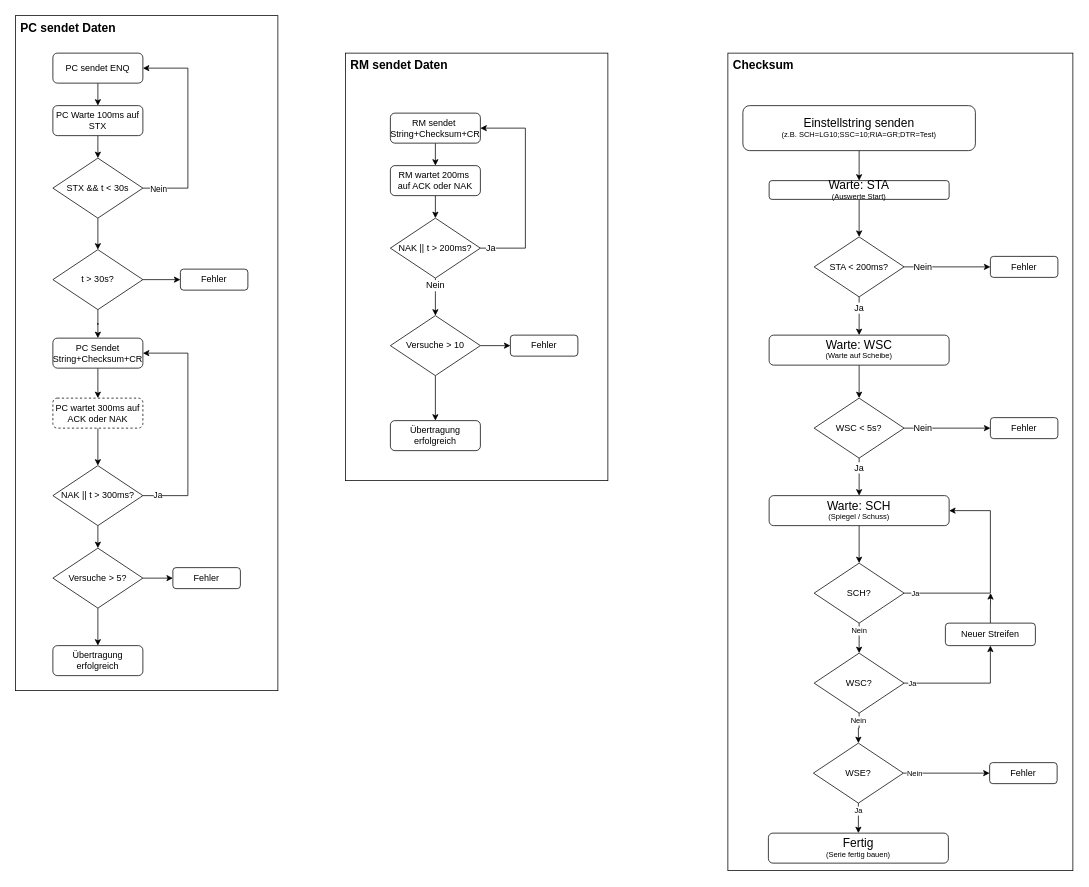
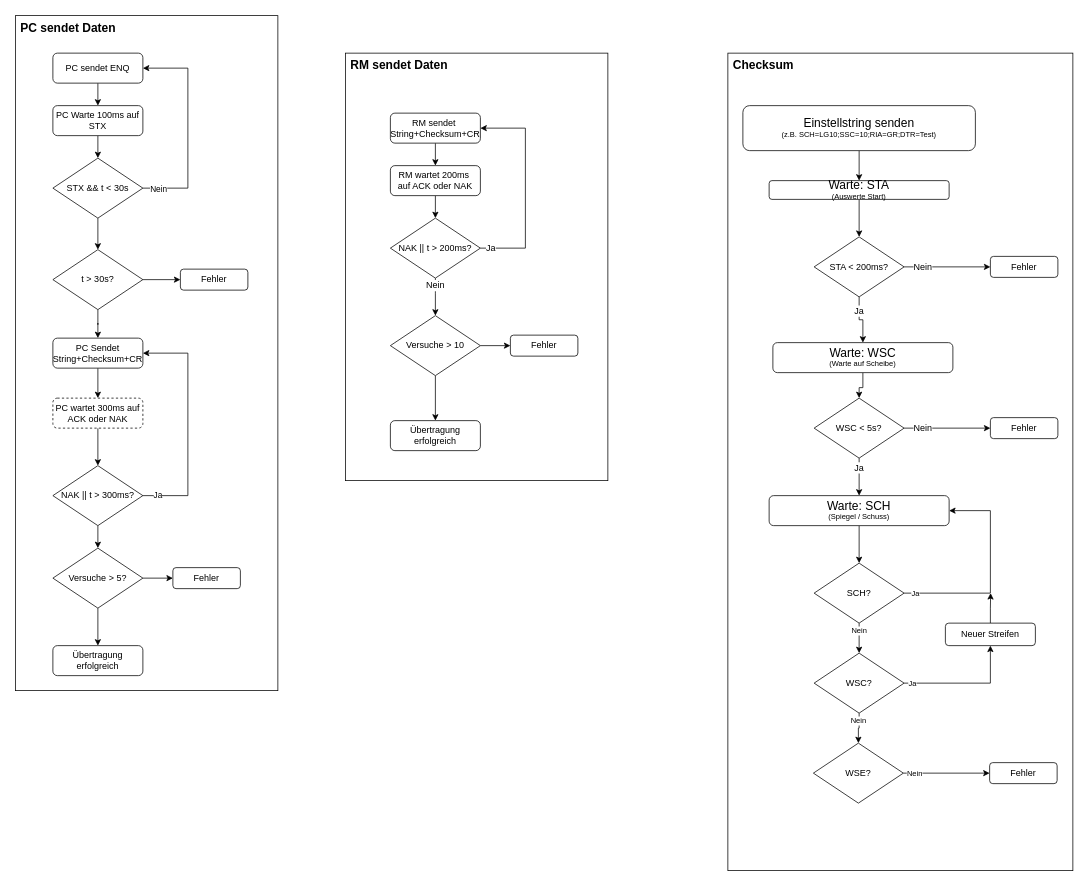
  <mxCell id="0" />
  <mxCell id="1" parent="0" />
  <mxCell id="2" value="RM sendet Daten" style="rounded=0;whiteSpace=wrap;html=1;align=left;verticalAlign=top;spacingLeft=5;fontSize=16;fontStyle=1" parent="1" vertex="1"><mxGeometry x="460" y="70" width="350" height="570" as="geometry" /></mxCell>
  <mxCell id="3" value="PC sendet Daten" style="rounded=0;whiteSpace=wrap;html=1;align=left;verticalAlign=top;spacingLeft=5;fontSize=16;fontStyle=1" parent="1" vertex="1"><mxGeometry x="20" y="20" width="350" height="900" as="geometry" /></mxCell>
  <mxCell id="4" style="edgeStyle=orthogonalEdgeStyle;rounded=0;orthogonalLoop=1;jettySize=auto;html=1;exitX=0.5;exitY=1;exitDx=0;exitDy=0;entryX=0.5;entryY=0;entryDx=0;entryDy=0;" parent="1" source="5" target="7" edge="1"><mxGeometry relative="1" as="geometry" /></mxCell>
  <mxCell id="5" value="PC sendet ENQ" style="rounded=1;whiteSpace=wrap;html=1;" parent="1" vertex="1"><mxGeometry x="70" y="70" width="120" height="40" as="geometry" /></mxCell>
  <mxCell id="6" style="edgeStyle=orthogonalEdgeStyle;rounded=0;orthogonalLoop=1;jettySize=auto;html=1;exitX=0.5;exitY=1;exitDx=0;exitDy=0;entryX=0.5;entryY=0;entryDx=0;entryDy=0;" parent="1" source="7" target="11" edge="1"><mxGeometry relative="1" as="geometry" /></mxCell>
  <mxCell id="7" value="PC Warte 100ms auf STX" style="rounded=1;whiteSpace=wrap;html=1;" parent="1" vertex="1"><mxGeometry x="70" y="140" width="120" height="40" as="geometry" /></mxCell>
  <mxCell id="8" style="edgeStyle=orthogonalEdgeStyle;rounded=0;orthogonalLoop=1;jettySize=auto;html=1;exitX=1;exitY=0.5;exitDx=0;exitDy=0;entryX=1;entryY=0.5;entryDx=0;entryDy=0;" parent="1" source="11" target="5" edge="1"><mxGeometry relative="1" as="geometry"><Array as="points"><mxPoint x="250" y="250" /><mxPoint x="250" y="90" /></Array></mxGeometry></mxCell>
  <mxCell id="9" value="Nein" style="edgeLabel;html=1;align=center;verticalAlign=middle;resizable=0;points=[];" parent="8" vertex="1" connectable="0"><mxGeometry x="-0.935" y="-1" relative="1" as="geometry"><mxPoint x="11" y="-1" as="offset" /></mxGeometry></mxCell>
  <mxCell id="10" style="edgeStyle=orthogonalEdgeStyle;rounded=0;orthogonalLoop=1;jettySize=auto;html=1;exitX=0.5;exitY=1;exitDx=0;exitDy=0;entryX=0.5;entryY=0;entryDx=0;entryDy=0;" parent="1" source="11" target="14" edge="1"><mxGeometry relative="1" as="geometry" /></mxCell>
  <mxCell id="11" value="STX &amp;amp;&amp;amp; t &amp;lt; 30s" style="rhombus;whiteSpace=wrap;html=1;" parent="1" vertex="1"><mxGeometry x="70" y="210" width="120" height="80" as="geometry" /></mxCell>
  <mxCell id="12" style="edgeStyle=orthogonalEdgeStyle;rounded=0;orthogonalLoop=1;jettySize=auto;html=1;exitX=1;exitY=0.5;exitDx=0;exitDy=0;" parent="1" source="14" target="15" edge="1"><mxGeometry relative="1" as="geometry"><mxPoint x="250" y="372.333" as="targetPoint" /></mxGeometry></mxCell>
  <mxCell id="13" value="" style="edgeStyle=orthogonalEdgeStyle;rounded=0;orthogonalLoop=1;jettySize=auto;html=1;" parent="1" source="14" target="17" edge="1"><mxGeometry relative="1" as="geometry" /></mxCell>
  <mxCell id="14" value="t &amp;gt; 30s?" style="rhombus;whiteSpace=wrap;html=1;" parent="1" vertex="1"><mxGeometry x="70" y="332" width="120" height="80" as="geometry" /></mxCell>
  <mxCell id="15" value="Fehler" style="rounded=1;whiteSpace=wrap;html=1;" parent="1" vertex="1"><mxGeometry x="240" y="358" width="90" height="28" as="geometry" /></mxCell>
  <mxCell id="16" style="edgeStyle=orthogonalEdgeStyle;rounded=0;orthogonalLoop=1;jettySize=auto;html=1;exitX=0.5;exitY=1;exitDx=0;exitDy=0;entryX=0.5;entryY=0;entryDx=0;entryDy=0;" parent="1" source="17" target="19" edge="1"><mxGeometry relative="1" as="geometry" /></mxCell>
  <mxCell id="17" value="PC Sendet&lt;br&gt;String+Checksum+CR" style="rounded=1;whiteSpace=wrap;html=1;" parent="1" vertex="1"><mxGeometry x="70" y="450" width="120" height="40" as="geometry" /></mxCell>
  <mxCell id="18" style="edgeStyle=orthogonalEdgeStyle;rounded=0;orthogonalLoop=1;jettySize=auto;html=1;exitX=0.5;exitY=1;exitDx=0;exitDy=0;entryX=0.5;entryY=0;entryDx=0;entryDy=0;" parent="1" source="19" target="22" edge="1"><mxGeometry relative="1" as="geometry" /></mxCell>
  <mxCell id="19" value="PC wartet 300ms auf&lt;br&gt;ACK oder NAK" style="rounded=1;whiteSpace=wrap;html=1;dashed=1;" parent="1" vertex="1"><mxGeometry x="70" y="530" width="120" height="40" as="geometry" /></mxCell>
  <mxCell id="20" value="Ja" style="edgeStyle=orthogonalEdgeStyle;rounded=0;orthogonalLoop=1;jettySize=auto;html=1;exitX=1;exitY=0.5;exitDx=0;exitDy=0;entryX=1;entryY=0.5;entryDx=0;entryDy=0;" parent="1" source="22" target="17" edge="1"><mxGeometry x="-0.871" relative="1" as="geometry"><Array as="points"><mxPoint x="250" y="660" /><mxPoint x="250" y="470" /></Array><mxPoint as="offset" /></mxGeometry></mxCell>
  <mxCell id="21" style="edgeStyle=orthogonalEdgeStyle;rounded=0;orthogonalLoop=1;jettySize=auto;html=1;exitX=0.5;exitY=1;exitDx=0;exitDy=0;entryX=0.5;entryY=0;entryDx=0;entryDy=0;" parent="1" source="22" target="25" edge="1"><mxGeometry relative="1" as="geometry" /></mxCell>
  <mxCell id="22" value="NAK || t &amp;gt; 300ms?" style="rhombus;whiteSpace=wrap;html=1;" parent="1" vertex="1"><mxGeometry x="70" y="620" width="120" height="80" as="geometry" /></mxCell>
  <mxCell id="23" style="edgeStyle=orthogonalEdgeStyle;rounded=0;orthogonalLoop=1;jettySize=auto;html=1;exitX=1;exitY=0.5;exitDx=0;exitDy=0;entryX=0;entryY=0.5;entryDx=0;entryDy=0;" parent="1" source="25" target="26" edge="1"><mxGeometry relative="1" as="geometry" /></mxCell>
  <mxCell id="24" style="edgeStyle=orthogonalEdgeStyle;rounded=0;orthogonalLoop=1;jettySize=auto;html=1;exitX=0.5;exitY=1;exitDx=0;exitDy=0;entryX=0.5;entryY=0;entryDx=0;entryDy=0;" parent="1" source="25" target="27" edge="1"><mxGeometry relative="1" as="geometry" /></mxCell>
  <mxCell id="25" value="Versuche &amp;gt; 5?" style="rhombus;whiteSpace=wrap;html=1;" parent="1" vertex="1"><mxGeometry x="70" y="730" width="120" height="80" as="geometry" /></mxCell>
  <mxCell id="26" value="Fehler" style="rounded=1;whiteSpace=wrap;html=1;" parent="1" vertex="1"><mxGeometry x="230" y="756" width="90" height="28" as="geometry" /></mxCell>
  <mxCell id="27" value="Übertragung erfolgreich" style="rounded=1;whiteSpace=wrap;html=1;" parent="1" vertex="1"><mxGeometry x="70" y="860" width="120" height="40" as="geometry" /></mxCell>
  <mxCell id="28" style="edgeStyle=orthogonalEdgeStyle;rounded=0;orthogonalLoop=1;jettySize=auto;html=1;exitX=0.5;exitY=1;exitDx=0;exitDy=0;entryX=0.5;entryY=0;entryDx=0;entryDy=0;fontSize=16;" parent="1" source="29" target="31" edge="1"><mxGeometry relative="1" as="geometry" /></mxCell>
  <mxCell id="29" value="RM sendet&amp;nbsp;&lt;br&gt;String+Checksum+CR" style="rounded=1;whiteSpace=wrap;html=1;" parent="1" vertex="1"><mxGeometry x="520" y="150" width="120" height="40" as="geometry" /></mxCell>
  <mxCell id="30" style="edgeStyle=orthogonalEdgeStyle;rounded=0;orthogonalLoop=1;jettySize=auto;html=1;exitX=0.5;exitY=1;exitDx=0;exitDy=0;entryX=0.5;entryY=0;entryDx=0;entryDy=0;fontSize=16;" parent="1" source="31" target="35" edge="1"><mxGeometry relative="1" as="geometry" /></mxCell>
  <mxCell id="31" value="RM wartet 200ms&amp;nbsp;&lt;br&gt;auf ACK oder NAK" style="rounded=1;whiteSpace=wrap;html=1;" parent="1" vertex="1"><mxGeometry x="520" y="220" width="120" height="40" as="geometry" /></mxCell>
  <mxCell id="32" style="edgeStyle=orthogonalEdgeStyle;rounded=0;orthogonalLoop=1;jettySize=auto;html=1;exitX=1;exitY=0.5;exitDx=0;exitDy=0;entryX=1;entryY=0.5;entryDx=0;entryDy=0;fontSize=16;" parent="1" source="35" target="29" edge="1"><mxGeometry relative="1" as="geometry"><Array as="points"><mxPoint x="700" y="330" /><mxPoint x="700" y="170" /></Array></mxGeometry></mxCell>
  <mxCell id="33" value="Ja" style="edgeLabel;html=1;align=center;verticalAlign=middle;resizable=0;points=[];fontSize=12;" parent="32" vertex="1" connectable="0"><mxGeometry x="-0.909" y="1" relative="1" as="geometry"><mxPoint as="offset" /></mxGeometry></mxCell>
  <mxCell id="34" value="Nein" style="edgeStyle=orthogonalEdgeStyle;rounded=0;orthogonalLoop=1;jettySize=auto;html=1;exitX=0.5;exitY=1;exitDx=0;exitDy=0;entryX=0.5;entryY=0;entryDx=0;entryDy=0;fontSize=12;" parent="1" source="35" target="38" edge="1"><mxGeometry x="-0.6" relative="1" as="geometry"><Array as="points"><mxPoint x="580" y="390" /><mxPoint x="580" y="390" /></Array><mxPoint as="offset" /></mxGeometry></mxCell>
  <mxCell id="35" value="NAK || t &amp;gt; 200ms?" style="rhombus;whiteSpace=wrap;html=1;" parent="1" vertex="1"><mxGeometry x="520" y="290" width="120" height="80" as="geometry" /></mxCell>
  <mxCell id="36" style="edgeStyle=orthogonalEdgeStyle;rounded=0;orthogonalLoop=1;jettySize=auto;html=1;exitX=1;exitY=0.5;exitDx=0;exitDy=0;entryX=0;entryY=0.5;entryDx=0;entryDy=0;fontSize=12;" parent="1" source="38" target="39" edge="1"><mxGeometry relative="1" as="geometry" /></mxCell>
  <mxCell id="37" style="edgeStyle=orthogonalEdgeStyle;rounded=0;orthogonalLoop=1;jettySize=auto;html=1;exitX=0.5;exitY=1;exitDx=0;exitDy=0;entryX=0.5;entryY=0;entryDx=0;entryDy=0;fontSize=12;" parent="1" source="38" target="40" edge="1"><mxGeometry relative="1" as="geometry" /></mxCell>
  <mxCell id="38" value="Versuche &amp;gt; 10" style="rhombus;whiteSpace=wrap;html=1;" parent="1" vertex="1"><mxGeometry x="520" y="420" width="120" height="80" as="geometry" /></mxCell>
  <mxCell id="39" value="Fehler" style="rounded=1;whiteSpace=wrap;html=1;" parent="1" vertex="1"><mxGeometry x="680" y="446" width="90" height="28" as="geometry" /></mxCell>
  <mxCell id="40" value="Übertragung erfolgreich" style="rounded=1;whiteSpace=wrap;html=1;" parent="1" vertex="1"><mxGeometry x="520" y="560" width="120" height="40" as="geometry" /></mxCell>
  <mxCell id="41" value="Checksum" style="rounded=0;whiteSpace=wrap;html=1;verticalAlign=top;align=left;spacingLeft=5;fontSize=16;fontStyle=1" parent="1" vertex="1"><mxGeometry x="970" y="70" width="460" height="1090" as="geometry" /></mxCell>
  <mxCell id="42" style="edgeStyle=orthogonalEdgeStyle;rounded=0;orthogonalLoop=1;jettySize=auto;html=1;exitX=0.5;exitY=1;exitDx=0;exitDy=0;entryX=0.5;entryY=0;entryDx=0;entryDy=0;fontSize=16;" parent="1" source="43" target="45" edge="1"><mxGeometry relative="1" as="geometry" /></mxCell>
  <mxCell id="43" value="&lt;p style=&quot;line-height: 0.8;&quot;&gt;Einstellstring senden&lt;br&gt;&lt;font style=&quot;font-size: 10px;&quot;&gt;(z.B. SCH=LG10;SSC=10;RIA=GR;DTR=Test)&lt;/font&gt;&lt;/p&gt;" style="rounded=1;whiteSpace=wrap;html=1;fontSize=16;" parent="1" vertex="1"><mxGeometry x="990" y="140" width="310" height="60" as="geometry" /></mxCell>
  <mxCell id="44" style="edgeStyle=orthogonalEdgeStyle;rounded=0;orthogonalLoop=1;jettySize=auto;html=1;exitX=0.5;exitY=1;exitDx=0;exitDy=0;entryX=0.5;entryY=0;entryDx=0;entryDy=0;fontSize=16;" parent="1" source="45" target="48" edge="1"><mxGeometry relative="1" as="geometry" /></mxCell>
  <mxCell id="45" value="&lt;p style=&quot;line-height: 0.8;&quot;&gt;Warte: STA&lt;br&gt;&lt;font style=&quot;font-size: 10px;&quot;&gt;(Auswerte Start)&lt;/font&gt;&lt;/p&gt;" style="rounded=1;whiteSpace=wrap;html=1;fontSize=16;" parent="1" vertex="1"><mxGeometry x="1025" y="240" width="240" height="25" as="geometry" /></mxCell>
  <mxCell id="46" value="Nein" style="edgeStyle=orthogonalEdgeStyle;rounded=0;orthogonalLoop=1;jettySize=auto;html=1;exitX=1;exitY=0.5;exitDx=0;exitDy=0;entryX=0;entryY=0.5;entryDx=0;entryDy=0;fontSize=12;" parent="1" source="48" target="49" edge="1"><mxGeometry x="-0.565" relative="1" as="geometry"><mxPoint as="offset" /></mxGeometry></mxCell>
  <mxCell id="47" value="Ja" style="edgeStyle=orthogonalEdgeStyle;rounded=0;orthogonalLoop=1;jettySize=auto;html=1;fontSize=12;" parent="1" source="48" target="51" edge="1"><mxGeometry x="-0.412" relative="1" as="geometry"><mxPoint as="offset" /></mxGeometry></mxCell>
  <mxCell id="48" value="STA &amp;lt; 200ms?" style="rhombus;whiteSpace=wrap;html=1;" parent="1" vertex="1"><mxGeometry x="1085" y="315" width="120" height="80" as="geometry" /></mxCell>
  <mxCell id="49" value="Fehler" style="rounded=1;whiteSpace=wrap;html=1;" parent="1" vertex="1"><mxGeometry x="1320" y="341" width="90" height="28" as="geometry" /></mxCell>
  <mxCell id="50" value="" style="edgeStyle=orthogonalEdgeStyle;rounded=0;orthogonalLoop=1;jettySize=auto;html=1;fontSize=12;" parent="1" source="51" target="54" edge="1"><mxGeometry relative="1" as="geometry" /></mxCell>
- <mxCell id="51" value="&lt;p style=&quot;line-height: 0.8;&quot;&gt;Warte: WSC&lt;br&gt;&lt;font style=&quot;font-size: 10px; line-height: 1;&quot;&gt;(Warte auf Scheibe)&lt;/font&gt;&lt;/p&gt;" style="rounded=1;whiteSpace=wrap;html=1;fontSize=16;" parent="1" vertex="1"><mxGeometry x="1025" y="446" width="240" height="40" as="geometry" /></mxCell>
+ <mxCell id="51" value="&lt;p style=&quot;line-height: 0.8;&quot;&gt;Warte: WSC&lt;br&gt;&lt;font style=&quot;font-size: 10px; line-height: 1;&quot;&gt;(Warte auf Scheibe)&lt;/font&gt;&lt;/p&gt;" style="rounded=1;whiteSpace=wrap;html=1;fontSize=16;" parent="1" vertex="1"><mxGeometry x="1030" y="456" width="240" height="40" as="geometry" /></mxCell>
  <mxCell id="52" value="Nein" style="edgeStyle=orthogonalEdgeStyle;rounded=0;orthogonalLoop=1;jettySize=auto;html=1;exitX=1;exitY=0.5;exitDx=0;exitDy=0;entryX=0;entryY=0.5;entryDx=0;entryDy=0;fontSize=12;" parent="1" source="54" target="55" edge="1"><mxGeometry x="-0.565" relative="1" as="geometry"><mxPoint as="offset" /></mxGeometry></mxCell>
  <mxCell id="53" value="Ja" style="edgeStyle=orthogonalEdgeStyle;rounded=0;orthogonalLoop=1;jettySize=auto;html=1;fontSize=12;" parent="1" source="54" target="57" edge="1"><mxGeometry x="-0.5" relative="1" as="geometry"><mxPoint as="offset" /></mxGeometry></mxCell>
  <mxCell id="54" value="WSC &amp;lt; 5s?" style="rhombus;whiteSpace=wrap;html=1;" parent="1" vertex="1"><mxGeometry x="1085" y="530" width="120" height="80" as="geometry" /></mxCell>
  <mxCell id="55" value="Fehler" style="rounded=1;whiteSpace=wrap;html=1;" parent="1" vertex="1"><mxGeometry x="1320" y="556" width="90" height="28" as="geometry" /></mxCell>
  <mxCell id="56" value="" style="edgeStyle=orthogonalEdgeStyle;rounded=0;orthogonalLoop=1;jettySize=auto;html=1;fontSize=10;" parent="1" source="57" target="60" edge="1"><mxGeometry relative="1" as="geometry" /></mxCell>
  <mxCell id="57" value="&lt;p style=&quot;line-height: 0.8;&quot;&gt;Warte: SCH&lt;br&gt;&lt;font style=&quot;font-size: 10px;&quot;&gt;(Spiegel / Schuss)&lt;/font&gt;&lt;/p&gt;" style="rounded=1;whiteSpace=wrap;html=1;fontSize=16;" parent="1" vertex="1"><mxGeometry x="1025" y="660" width="240" height="40" as="geometry" /></mxCell>
  <mxCell id="58" value="Ja" style="edgeStyle=orthogonalEdgeStyle;rounded=0;orthogonalLoop=1;jettySize=auto;html=1;exitX=1;exitY=0.5;exitDx=0;exitDy=0;entryX=1;entryY=0.5;entryDx=0;entryDy=0;fontSize=10;" parent="1" source="60" target="57" edge="1"><mxGeometry x="-0.893" relative="1" as="geometry"><Array as="points"><mxPoint x="1320" y="790" /><mxPoint x="1320" y="680" /></Array><mxPoint as="offset" /></mxGeometry></mxCell>
  <mxCell id="59" value="Nein" style="edgeStyle=orthogonalEdgeStyle;rounded=0;orthogonalLoop=1;jettySize=auto;html=1;fontSize=10;" parent="1" source="60" target="68" edge="1"><mxGeometry x="-0.5" relative="1" as="geometry"><mxPoint as="offset" /></mxGeometry></mxCell>
  <mxCell id="60" value="SCH?" style="rhombus;whiteSpace=wrap;html=1;" parent="1" vertex="1"><mxGeometry x="1085" y="750" width="120" height="80" as="geometry" /></mxCell>
  <mxCell id="61" value="Nein" style="edgeStyle=orthogonalEdgeStyle;rounded=0;orthogonalLoop=1;jettySize=auto;html=1;fontSize=10;" parent="1" source="63" target="64" edge="1"><mxGeometry x="-0.739" relative="1" as="geometry"><mxPoint as="offset" /></mxGeometry></mxCell>
- <mxCell id="62" value="Ja" style="edgeStyle=orthogonalEdgeStyle;rounded=0;orthogonalLoop=1;jettySize=auto;html=1;fontSize=10;" parent="1" source="63" target="65" edge="1"><mxGeometry x="-0.5" relative="1" as="geometry"><mxPoint as="offset" /></mxGeometry></mxCell>
  <mxCell id="63" value="WSE?" style="rhombus;whiteSpace=wrap;html=1;" parent="1" vertex="1"><mxGeometry x="1084" y="990" width="120" height="80" as="geometry" /></mxCell>
  <mxCell id="64" value="Fehler" style="rounded=1;whiteSpace=wrap;html=1;" parent="1" vertex="1"><mxGeometry x="1319" y="1016" width="90" height="28" as="geometry" /></mxCell>
- <mxCell id="65" value="&lt;p style=&quot;line-height: 0.8;&quot;&gt;Fertig&lt;br&gt;&lt;font style=&quot;font-size: 10px;&quot;&gt;(Serie fertig bauen)&lt;/font&gt;&lt;/p&gt;" style="rounded=1;whiteSpace=wrap;html=1;fontSize=16;" parent="1" vertex="1"><mxGeometry x="1024" y="1110" width="240" height="40" as="geometry" /></mxCell>
  <mxCell id="66" value="Nein" style="edgeStyle=orthogonalEdgeStyle;rounded=0;orthogonalLoop=1;jettySize=auto;html=1;fontSize=10;" parent="1" source="68" target="63" edge="1"><mxGeometry x="-0.512" y="-1" relative="1" as="geometry"><mxPoint as="offset" /></mxGeometry></mxCell>
  <mxCell id="67" value="Ja" style="edgeStyle=orthogonalEdgeStyle;rounded=0;orthogonalLoop=1;jettySize=auto;html=1;exitX=1;exitY=0.5;exitDx=0;exitDy=0;fontSize=10;entryX=0.5;entryY=1;entryDx=0;entryDy=0;" parent="1" source="68" target="70" edge="1"><mxGeometry x="-0.872" relative="1" as="geometry"><mxPoint x="1320" y="790" as="targetPoint" /><mxPoint as="offset" /></mxGeometry></mxCell>
  <mxCell id="68" value="WSC?" style="rhombus;whiteSpace=wrap;html=1;" parent="1" vertex="1"><mxGeometry x="1085" y="870" width="120" height="80" as="geometry" /></mxCell>
  <mxCell id="69" style="edgeStyle=orthogonalEdgeStyle;rounded=0;orthogonalLoop=1;jettySize=auto;html=1;exitX=0.5;exitY=0;exitDx=0;exitDy=0;fontSize=10;" parent="1" source="70" edge="1"><mxGeometry relative="1" as="geometry"><mxPoint x="1320.333" y="790" as="targetPoint" /></mxGeometry></mxCell>
  <mxCell id="70" value="Neuer Streifen" style="rounded=1;whiteSpace=wrap;html=1;fontSize=12;" parent="1" vertex="1"><mxGeometry x="1260" y="830" width="120" height="30" as="geometry" /></mxCell>
